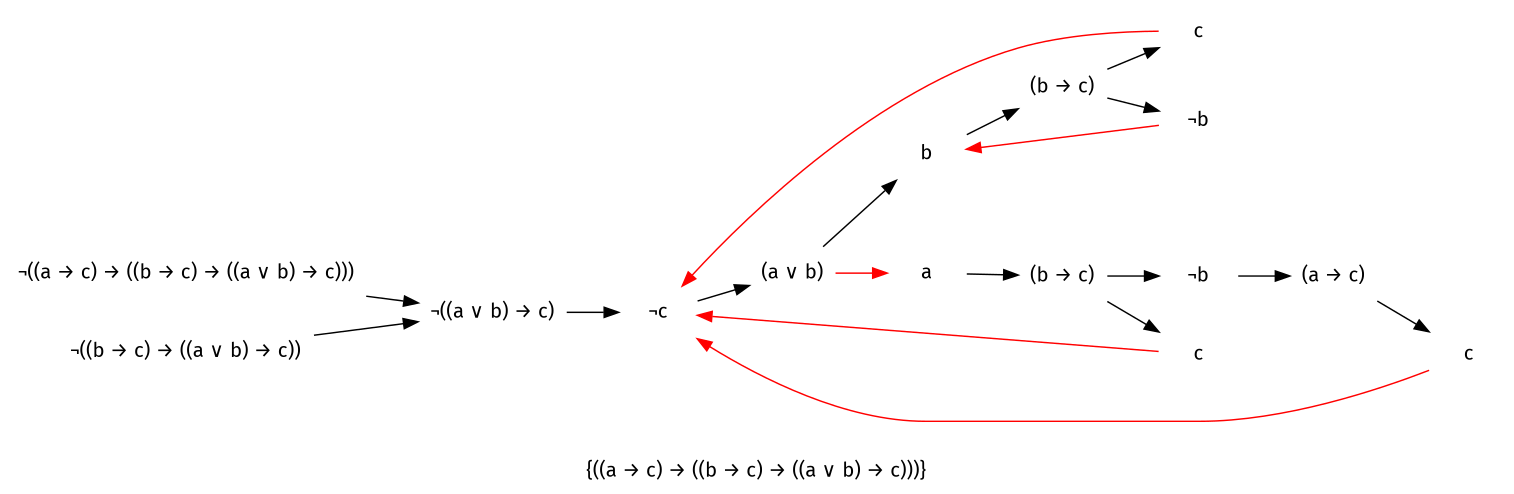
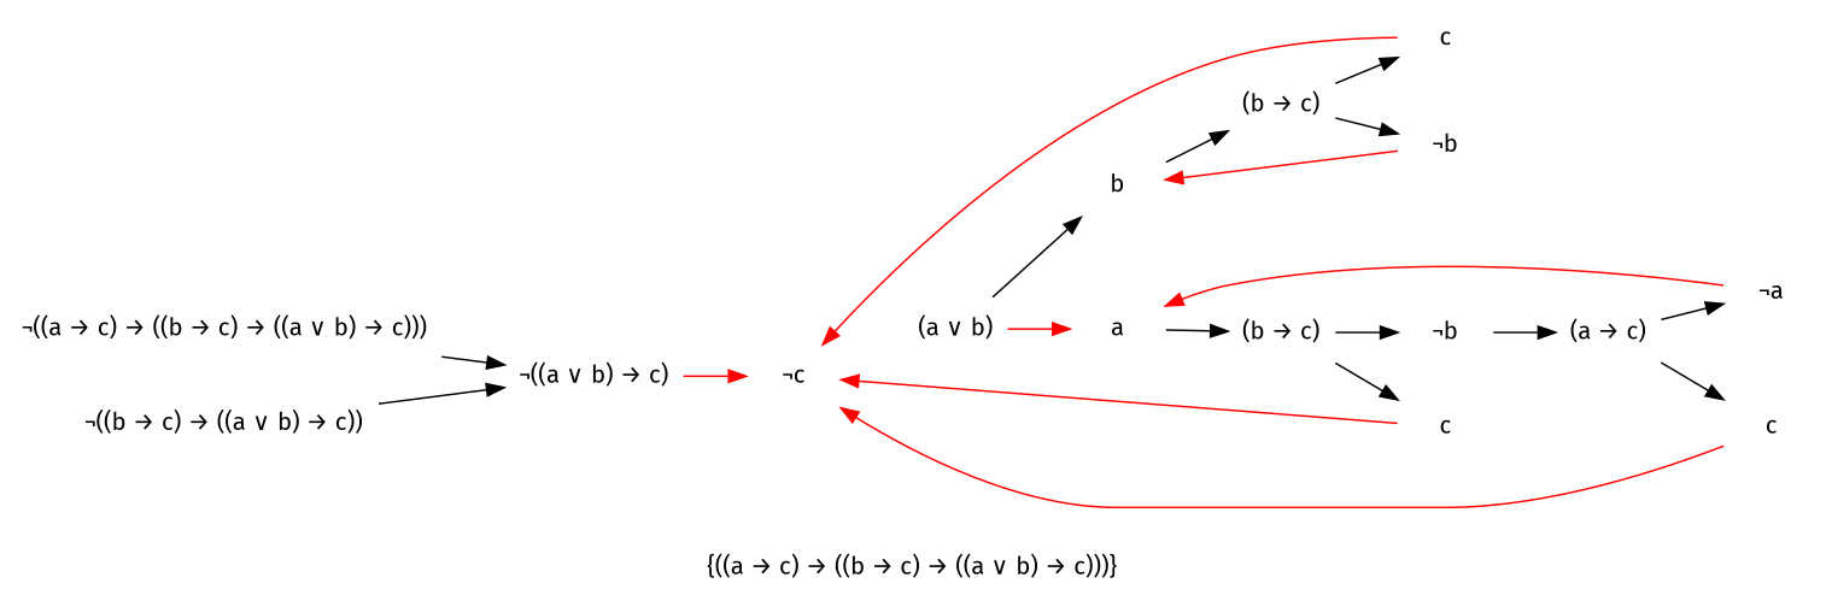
  digraph {
    fontname="Fira Sans"
    label="{((a &rarr; c) &rarr; ((b &rarr; c) &rarr; ((a &or; b) &rarr; c)))}"
    rankdir=LR
    node [fontname="Fira Sans" shape=plaintext]
    edge [fontname="Fira Sans"]
    n1 [label="&not;((a &rarr; c) &rarr; ((b &rarr; c) &rarr; ((a &or; b) &rarr; c)))"]
    n2 [label="&not;((a &or; b) &rarr; c)"]
    n3 [label="&not;((b &rarr; c) &rarr; ((a &or; b) &rarr; c))"]
    n4 [label="&not;c"]
    n5 [label="(a &or; b)"]
    n6 [label=a]
    n7 [label=b]
    n8 [label="(b &rarr; c)"]
    n9 [label="(b &rarr; c)"]
    n10 [label="&not;b"]
    n11 [label=c]
    n12 [label="(a &rarr; c)"]
+   n13 [label="&not;a"]
    n14 [label=c]
    n15 [label="&not;b"]
    n16 [label=c]
    n1 -> n2
-   n2 -> n4
+   n2 -> n4 [color=red]
    n3 -> n2
-   n4 -> n5
    n5 -> n6 [color=red]
    n5 -> n7
    n6 -> n8
    n7 -> n9
    n8 -> n10
    n8 -> n11
    n9 -> n15
    n9 -> n16
    n10 -> n12
    n11 -> n4 [arrowtail=normal color=red]
+   n12 -> n13
    n12 -> n14
+   n13 -> n6 [arrowtail=normal color=red]
    n14 -> n4 [arrowtail=normal color=red]
    n15 -> n7 [arrowtail=normal color=red]
    n16 -> n4 [arrowtail=normal color=red]
  }
